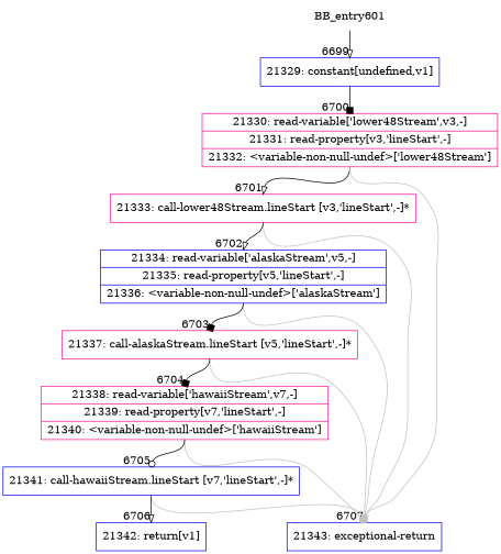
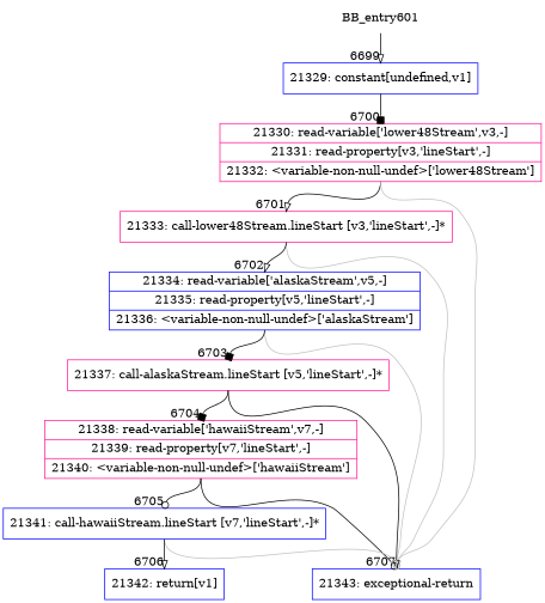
  digraph {
    rankdir=TD
    node [color=deeppink shape=record]
    edge [arrowhead=onormal headport=n tailport=s]
    BB_entry601 [shape=none]
    n2 [color=blue label="{21329: constant[undefined,v1]}"]
    n3 [label="{21330: read-variable['lower48Stream',v3,-]|21331: read-property[v3,'lineStart',-]|21332: \<variable-non-null-undef\>['lower48Stream']}"]
    n4 [label="{21333: call-lower48Stream.lineStart [v3,'lineStart',-]*}"]
    n5 [color=blue label="{21343: exceptional-return}"]
    n6 [color=blue label="{21334: read-variable['alaskaStream',v5,-]|21335: read-property[v5,'lineStart',-]|21336: \<variable-non-null-undef\>['alaskaStream']}"]
    n7 [label="{21337: call-alaskaStream.lineStart [v5,'lineStart',-]*}"]
    n8 [label="{21338: read-variable['hawaiiStream',v7,-]|21339: read-property[v7,'lineStart',-]|21340: \<variable-non-null-undef\>['hawaiiStream']}"]
    n9 [color=blue label="{21341: call-hawaiiStream.lineStart [v7,'lineStart',-]*}"]
    n10 [color=blue label="{21342: return[v1]}"]
    BB_entry601 -> n2 [headlabel="    6699"]
    n2 -> n3 [arrowhead=box headlabel="      6700"]
    n3 -> n4 [headlabel="      6701"]
    n3 -> n5 [color=gray headlabel="      6707"]
    n4 -> n5 [arrowhead=odot color=gray]
    n4 -> n6 [headlabel="      6702"]
    n6 -> n5 [arrowhead=odot color=gray]
    n6 -> n7 [arrowhead=box headlabel="      6703"]
-   n7 -> n5 [color=gray]
+   n7 -> n5 [color=black]
    n7 -> n8 [arrowhead=box headlabel="      6704"]
-   n8 -> n5 [arrowhead=odot color=gray]
+   n8 -> n5 [arrowhead=odot color=black]
    n8 -> n9 [arrowhead=odot headlabel="      6705"]
-   n9 -> n5 [arrowhead=box color=gray]
+   n9 -> n5 [color=gray]
    n9 -> n10 [headlabel="      6706"]
  }
